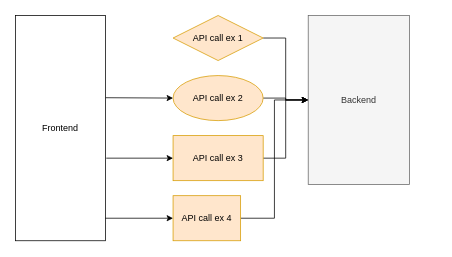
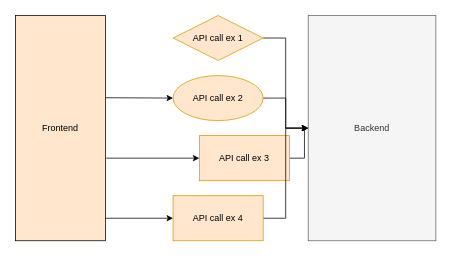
  <mxCell id="0" />
  <mxCell id="1" parent="0" />
- <mxCell id="2" value="Frontend" style="rounded=0;whiteSpace=wrap;html=1;" vertex="1" parent="1"><mxGeometry x="20" y="20" width="120" height="300" as="geometry" /></mxCell>
+ <mxCell id="2" value="Frontend" style="rounded=0;whiteSpace=wrap;html=1;fillColor=#ffe6cc;" vertex="1" parent="1"><mxGeometry x="20" y="20" width="120" height="300" as="geometry" /></mxCell>
  <mxCell id="3" style="edgeStyle=orthogonalEdgeStyle;rounded=0;orthogonalLoop=1;jettySize=auto;html=1;entryX=0;entryY=0.5;entryDx=0;entryDy=0;" edge="1" parent="1" source="4" target="11"><mxGeometry relative="1" as="geometry" /></mxCell>
  <mxCell id="4" value="API call ex 2" style="ellipse;whiteSpace=wrap;html=1;fillColor=#ffe6cc;strokeColor=#d79b00;" vertex="1" parent="1"><mxGeometry x="230" y="100" width="120" height="60" as="geometry" /></mxCell>
  <mxCell id="5" value="" style="edgeStyle=orthogonalEdgeStyle;rounded=0;orthogonalLoop=1;jettySize=auto;html=1;" edge="1" parent="1" source="6" target="11"><mxGeometry relative="1" as="geometry" /></mxCell>
  <mxCell id="6" value="API call ex 1" style="rhombus;whiteSpace=wrap;html=1;fillColor=#ffe6cc;strokeColor=#d79b00;" vertex="1" parent="1"><mxGeometry x="230" y="20" width="120" height="60" as="geometry" /></mxCell>
  <mxCell id="7" style="edgeStyle=orthogonalEdgeStyle;rounded=0;orthogonalLoop=1;jettySize=auto;html=1;entryX=0;entryY=0.5;entryDx=0;entryDy=0;" edge="1" parent="1" source="8" target="11"><mxGeometry relative="1" as="geometry" /></mxCell>
- <mxCell id="8" value="API call ex 3" style="rounded=0;whiteSpace=wrap;html=1;fillColor=#ffe6cc;strokeColor=#d79b00;" vertex="1" parent="1"><mxGeometry x="230" y="180" width="120" height="60" as="geometry" /></mxCell>
+ <mxCell id="8" value="API call ex 3" style="rounded=0;whiteSpace=wrap;html=1;fillColor=#ffe6cc;strokeColor=#d79b00;" vertex="1" parent="1"><mxGeometry x="265" y="180" width="120" height="60" as="geometry" /></mxCell>
  <mxCell id="9" style="edgeStyle=orthogonalEdgeStyle;rounded=0;orthogonalLoop=1;jettySize=auto;html=1;entryX=0;entryY=0.5;entryDx=0;entryDy=0;" edge="1" parent="1" source="10" target="11"><mxGeometry relative="1" as="geometry" /></mxCell>
- <mxCell id="10" value="API call ex 4" style="rounded=0;whiteSpace=wrap;html=1;fillColor=#ffe6cc;strokeColor=#d79b00;" vertex="1" parent="1"><mxGeometry x="230" y="260" width="90" height="60" as="geometry" /></mxCell>
- <mxCell id="11" value="Backend" style="rounded=0;whiteSpace=wrap;html=1;fillColor=#f5f5f5;strokeColor=#666666;fontColor=#333333;" vertex="1" parent="1"><mxGeometry x="410" y="20" width="135" height="225" as="geometry" /></mxCell>
+ <mxCell id="10" value="API call ex 4" style="rounded=0;whiteSpace=wrap;html=1;fillColor=#ffe6cc;strokeColor=#d79b00;" vertex="1" parent="1"><mxGeometry x="230" y="260" width="120" height="60" as="geometry" /></mxCell>
+ <mxCell id="11" value="Backend" style="rounded=0;whiteSpace=wrap;html=1;fillColor=#f5f5f5;strokeColor=#666666;fontColor=#333333;" vertex="1" parent="1"><mxGeometry x="410" y="20" width="170" height="300" as="geometry" /></mxCell>
  <mxCell id="12" value="" style="endArrow=classic;html=1;entryX=0;entryY=0.5;entryDx=0;entryDy=0;exitX=1.002;exitY=0.365;exitDx=0;exitDy=0;exitPerimeter=0;" edge="1" parent="1" source="2" target="4"><mxGeometry width="50" height="50" relative="1" as="geometry"><mxPoint x="142" y="130" as="sourcePoint" /><mxPoint x="70" y="340" as="targetPoint" /></mxGeometry></mxCell>
  <mxCell id="13" value="" style="endArrow=classic;html=1;entryX=0;entryY=0.5;entryDx=0;entryDy=0;" edge="1" parent="1" target="8"><mxGeometry width="50" height="50" relative="1" as="geometry"><mxPoint x="141" y="210" as="sourcePoint" /><mxPoint x="70" y="340" as="targetPoint" /></mxGeometry></mxCell>
  <mxCell id="14" value="" style="endArrow=classic;html=1;entryX=0;entryY=0.5;entryDx=0;entryDy=0;exitX=0.998;exitY=0.9;exitDx=0;exitDy=0;exitPerimeter=0;" edge="1" parent="1" source="2" target="10"><mxGeometry width="50" height="50" relative="1" as="geometry"><mxPoint x="143" y="290" as="sourcePoint" /><mxPoint x="60" y="420" as="targetPoint" /></mxGeometry></mxCell>
